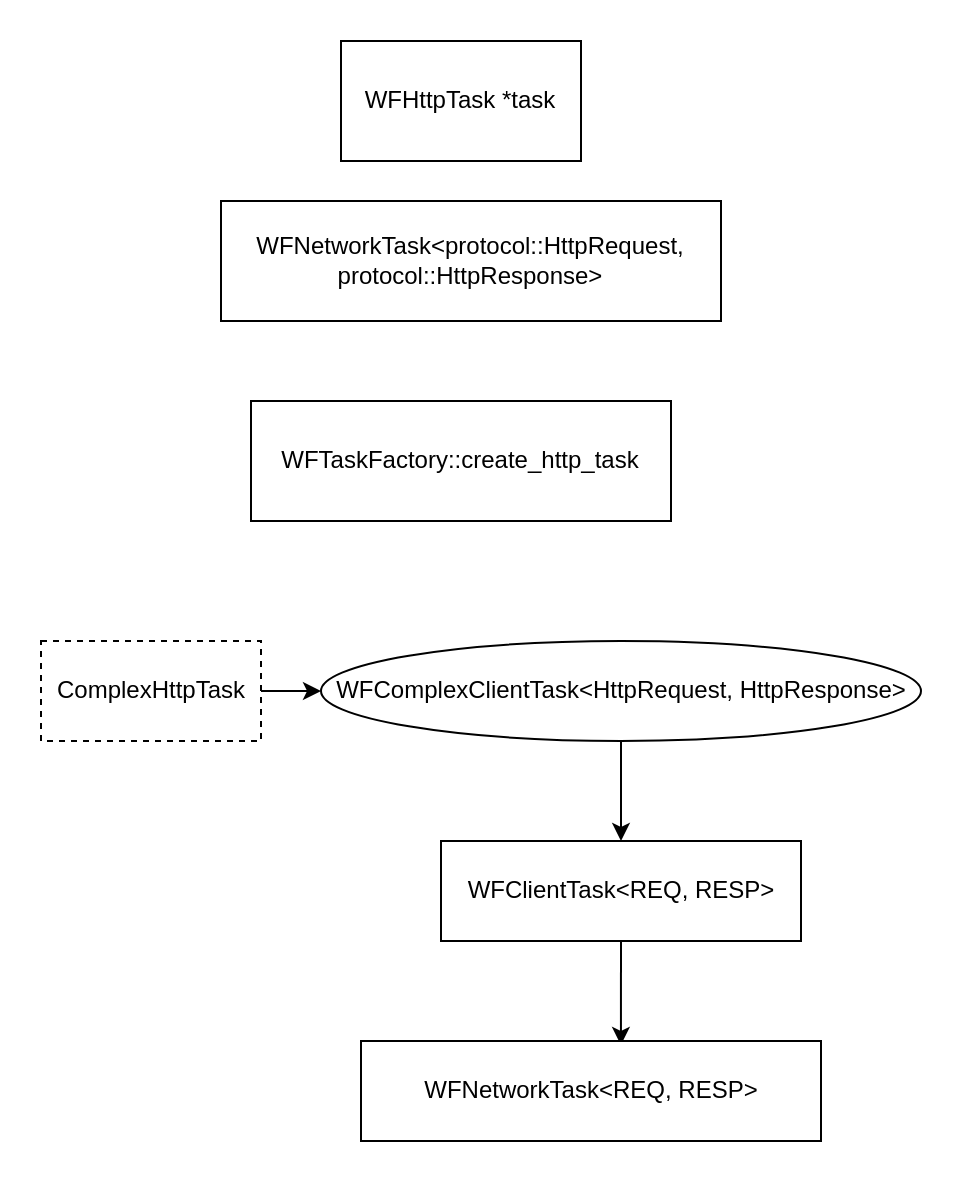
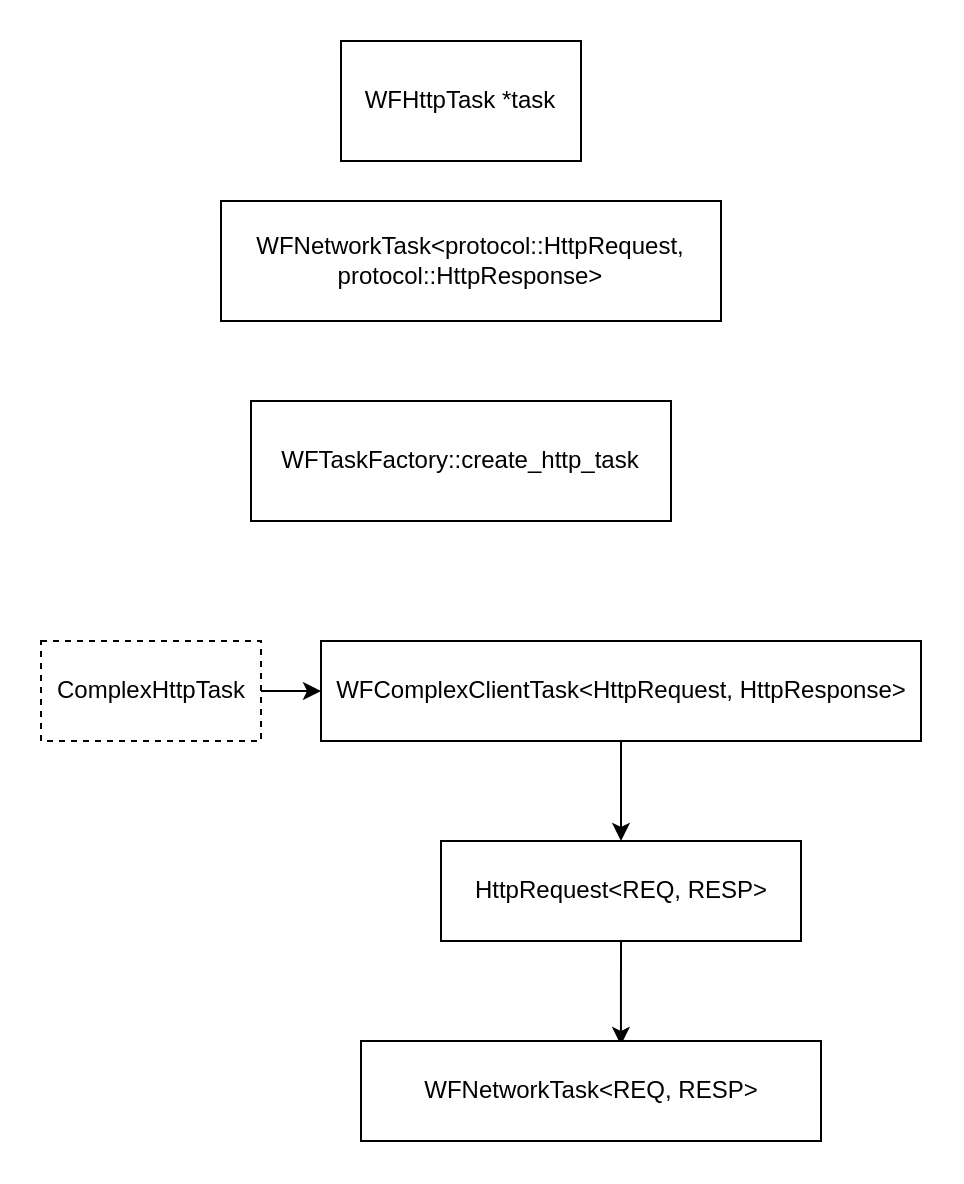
  <mxCell id="0" />
  <mxCell id="1" parent="0" />
  <mxCell id="2" value="WFHttpTask *task" style="rounded=0;whiteSpace=wrap;html=1;" vertex="1" parent="1"><mxGeometry x="170" y="20" width="120" height="60" as="geometry" /></mxCell>
  <mxCell id="3" value="&lt;div&gt;WFNetworkTask&amp;lt;protocol::HttpRequest,&lt;/div&gt;&lt;div&gt;&lt;span&gt;        &lt;/span&gt; protocol::HttpResponse&amp;gt;&lt;/div&gt;" style="rounded=0;whiteSpace=wrap;html=1;" vertex="1" parent="1"><mxGeometry x="110" y="100" width="250" height="60" as="geometry" /></mxCell>
  <mxCell id="4" value="WFTaskFactory::create_http_task" style="rounded=0;whiteSpace=wrap;html=1;" vertex="1" parent="1"><mxGeometry x="125" y="200" width="210" height="60" as="geometry" /></mxCell>
  <mxCell id="5" style="edgeStyle=orthogonalEdgeStyle;rounded=0;orthogonalLoop=1;jettySize=auto;html=1;exitX=1;exitY=0.5;exitDx=0;exitDy=0;entryX=0;entryY=0.5;entryDx=0;entryDy=0;" edge="1" parent="1" source="6" target="8"><mxGeometry relative="1" as="geometry" /></mxCell>
  <mxCell id="6" value="ComplexHttpTask" style="html=1;dashed=1;" vertex="1" parent="1"><mxGeometry x="20" y="320" width="110" height="50" as="geometry" /></mxCell>
  <mxCell id="7" style="edgeStyle=orthogonalEdgeStyle;rounded=0;orthogonalLoop=1;jettySize=auto;html=1;exitX=0.5;exitY=1;exitDx=0;exitDy=0;" edge="1" parent="1" source="8" target="10"><mxGeometry relative="1" as="geometry" /></mxCell>
- <mxCell id="8" value="WFComplexClientTask&amp;lt;HttpRequest, HttpResponse&amp;gt;" style="ellipse;html=1;" vertex="1" parent="1"><mxGeometry x="160" y="320" width="300" height="50" as="geometry" /></mxCell>
+ <mxCell id="8" value="WFComplexClientTask&amp;lt;HttpRequest, HttpResponse&amp;gt;" style="html=1;" vertex="1" parent="1"><mxGeometry x="160" y="320" width="300" height="50" as="geometry" /></mxCell>
  <mxCell id="9" style="edgeStyle=orthogonalEdgeStyle;rounded=0;orthogonalLoop=1;jettySize=auto;html=1;exitX=0.5;exitY=1;exitDx=0;exitDy=0;entryX=0.565;entryY=0.04;entryDx=0;entryDy=0;entryPerimeter=0;" edge="1" parent="1" source="10" target="11"><mxGeometry relative="1" as="geometry" /></mxCell>
- <mxCell id="10" value="WFClientTask&amp;lt;REQ, RESP&amp;gt;" style="html=1;" vertex="1" parent="1"><mxGeometry x="220" y="420" width="180" height="50" as="geometry" /></mxCell>
+ <mxCell id="10" value="HttpRequest&amp;lt;REQ, RESP&amp;gt;" style="html=1;" vertex="1" parent="1"><mxGeometry x="220" y="420" width="180" height="50" as="geometry" /></mxCell>
  <mxCell id="11" value="WFNetworkTask&amp;lt;REQ, RESP&amp;gt;" style="html=1;" vertex="1" parent="1"><mxGeometry x="180" y="520" width="230" height="50" as="geometry" /></mxCell>
